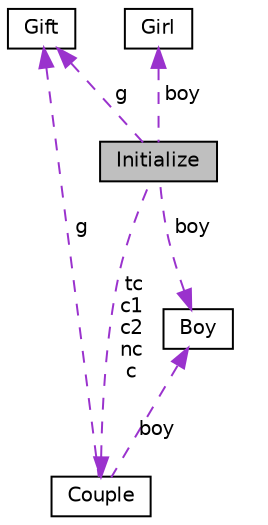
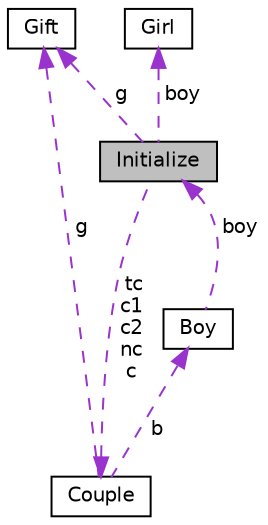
  digraph {
    node [color=black fillcolor=white fontname=Helvetica fontsize=10 shape=record style=filled]
    edge [color=darkorchid3 dir=back fontname=Helvetica fontsize=10 labelfontname=Helvetica labelfontsize=10 style=dashed]
    n1 [fillcolor=grey75 fontcolor=black height=0.2 label=Initialize width=0.4]
    n2 [height=0.2 label=Boy width=0.4]
    n3 [height=0.2 label=Couple width=0.4]
    n4 [height=0.2 label=Girl width=0.4]
    n5 [height=0.2 label=Gift width=0.4]
-   n2 -> n1 [label=" boy"]
-   n2 -> n3 [label=" boy"]
+   n1 -> n2 [label=" boy"]
+   n2 -> n3 [label=" b"]
    n3 -> n1 [label=" tc\nc1\nc2\nnc\nc"]
    n4 -> n1 [label=" boy"]
    n5 -> n1 [label=" g"]
    n5 -> n3 [label=" g"]
  }
